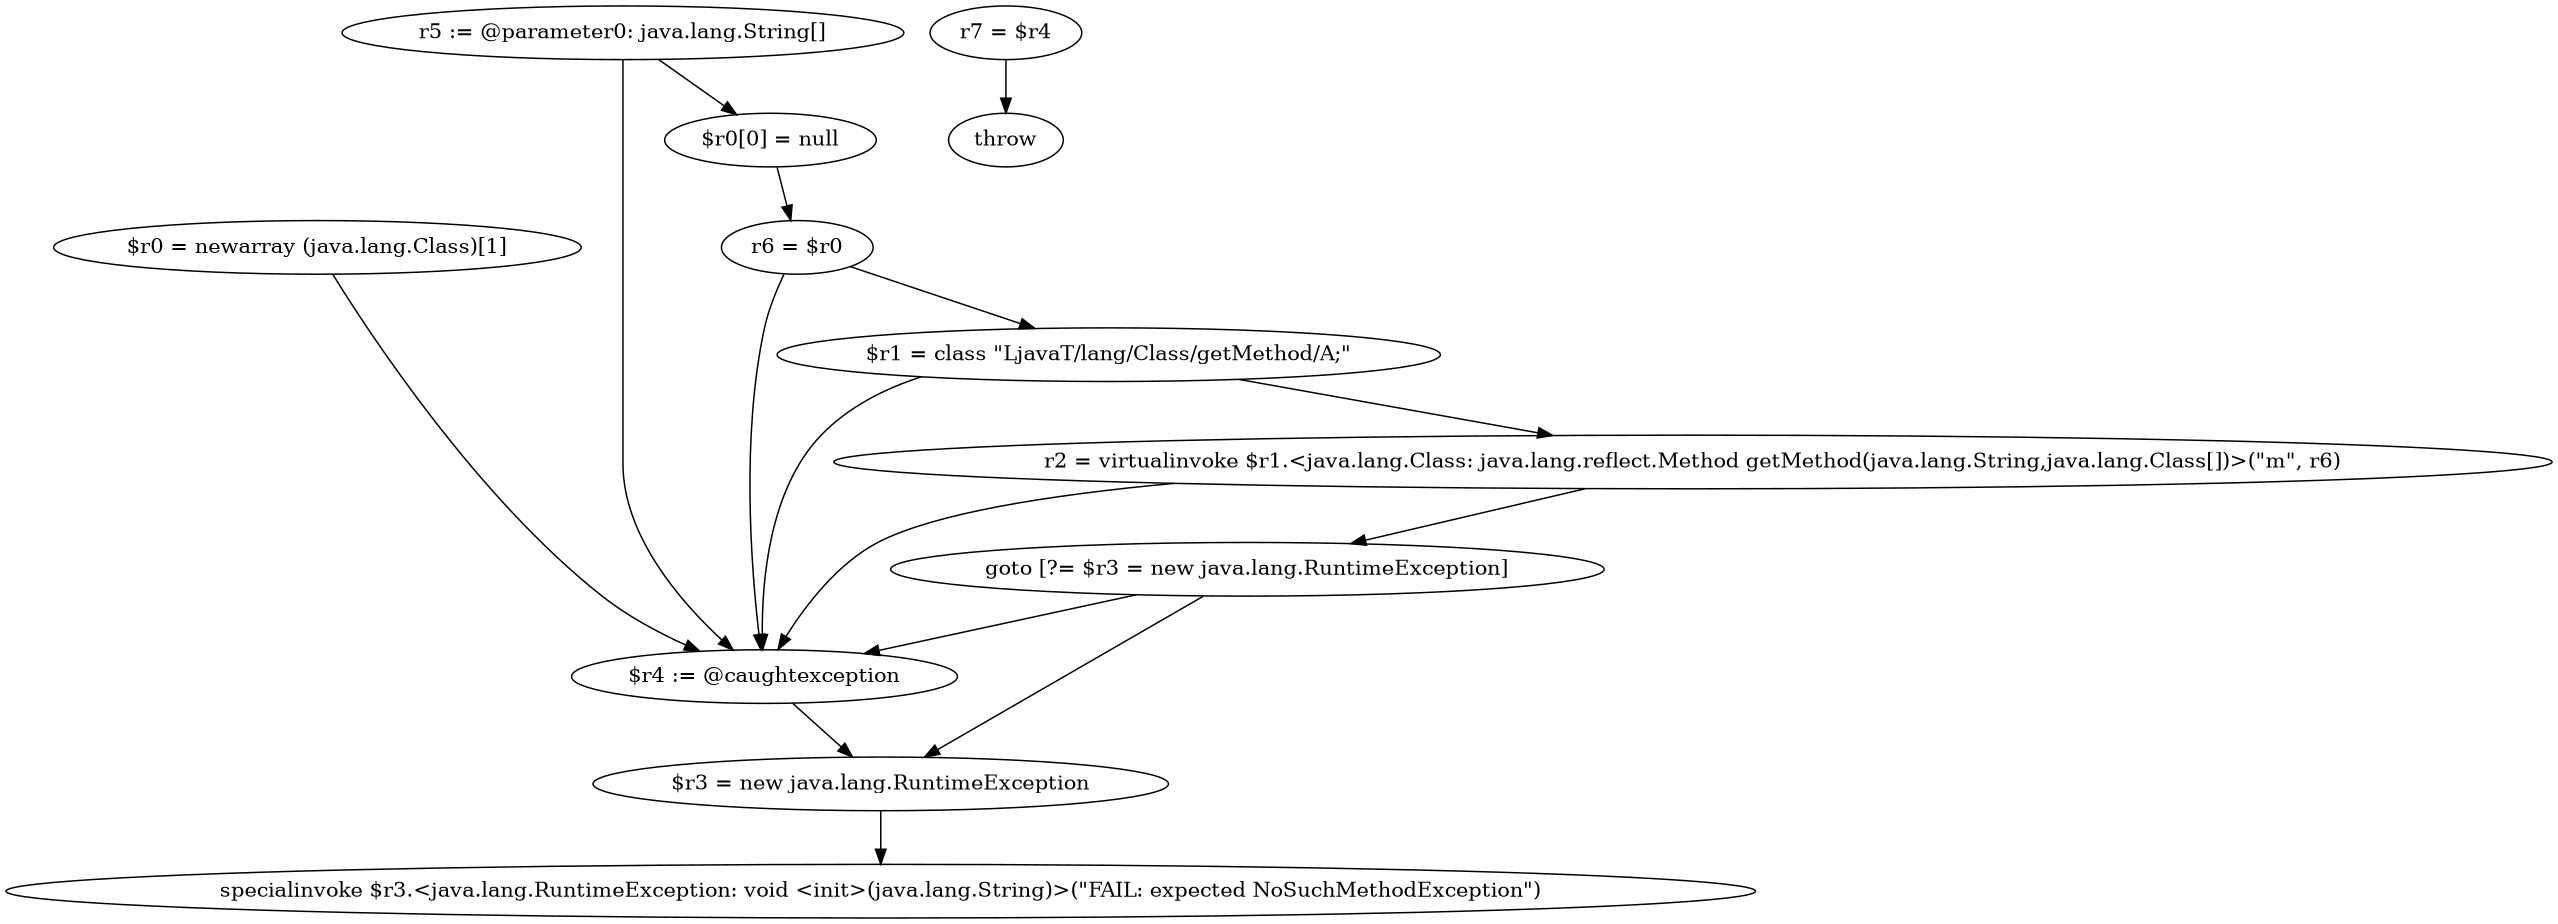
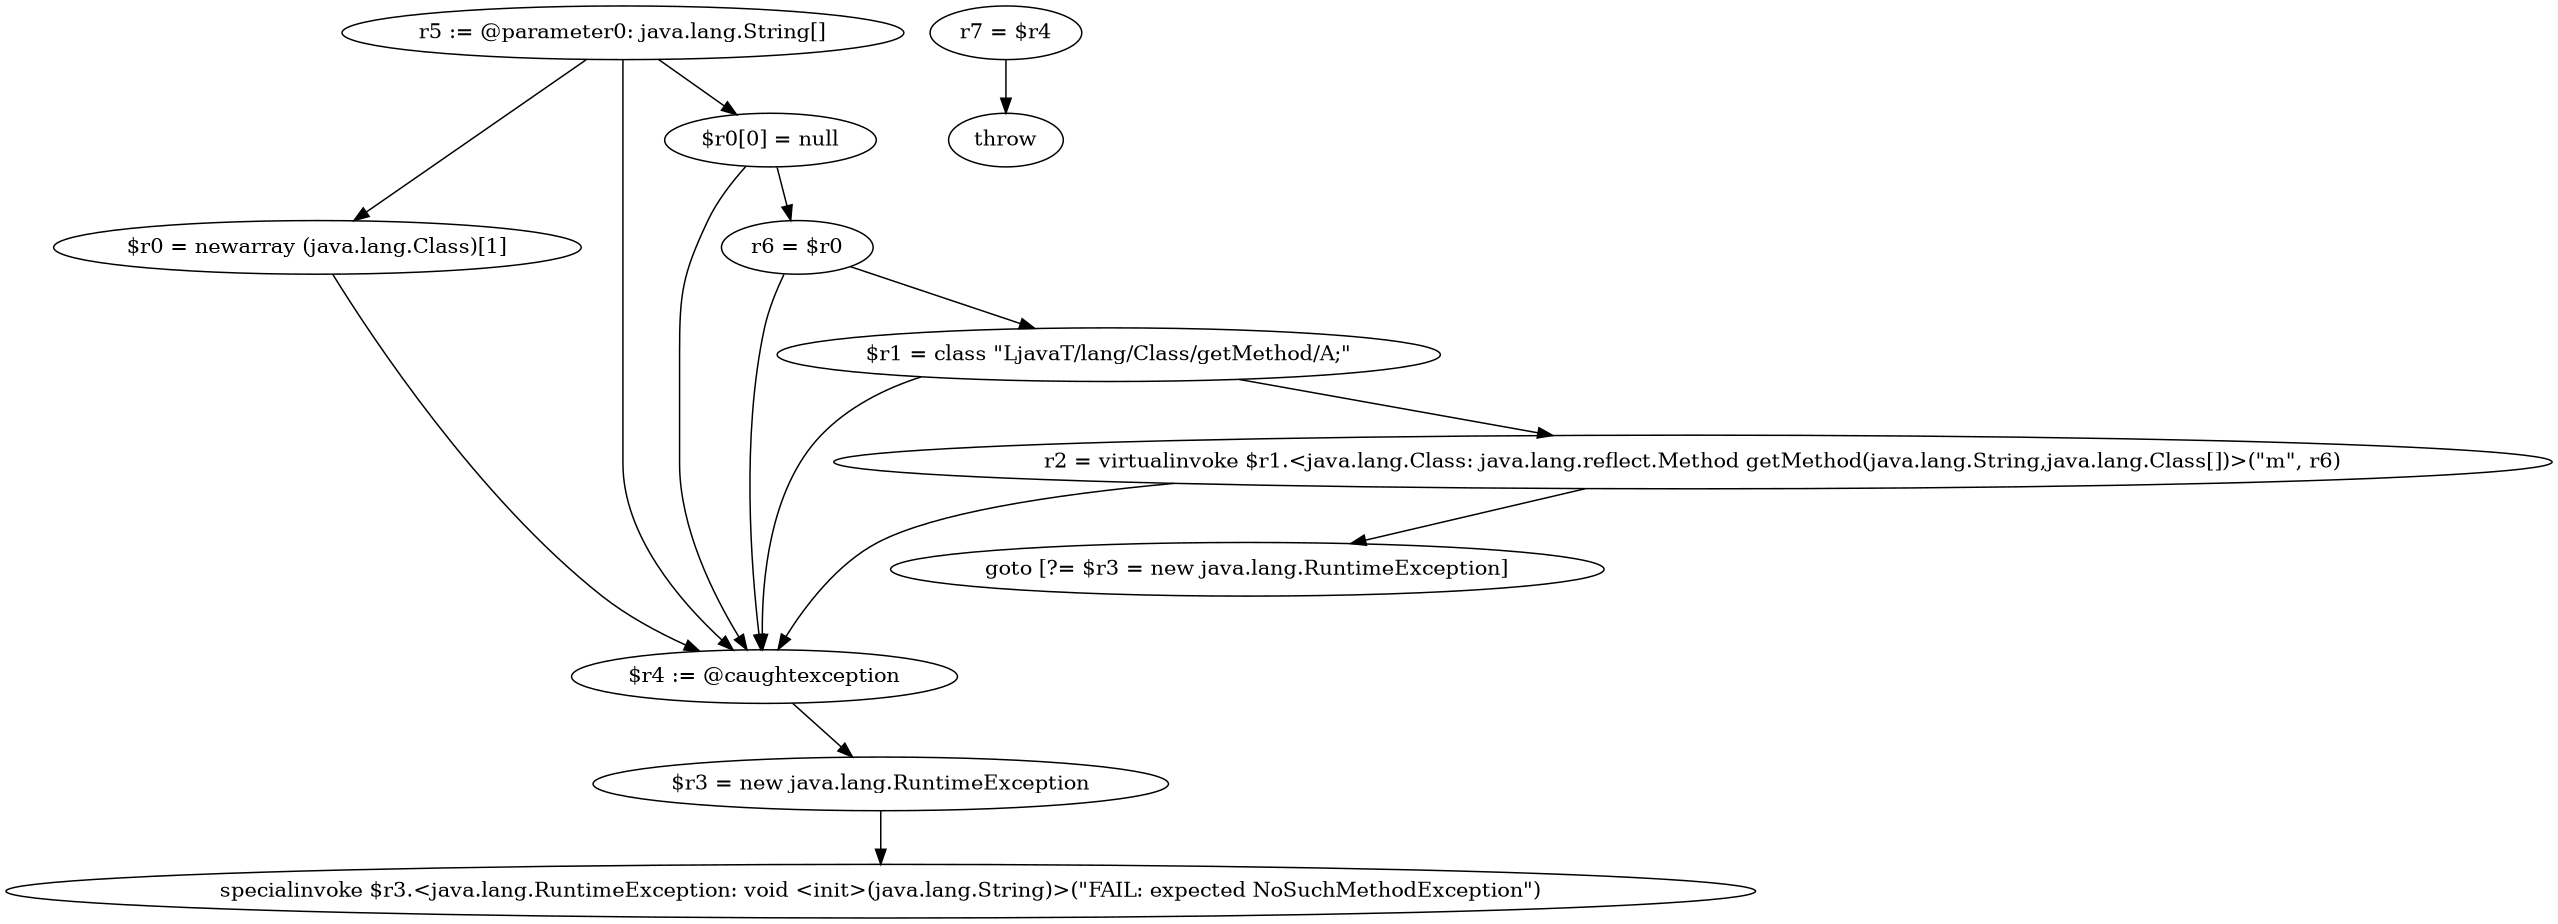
  digraph {
    "r5 := @parameter0: java.lang.String[]"
    "$r0 = newarray (java.lang.Class)[1]"
    "$r4 := @caughtexception"
    "$r0[0] = null"
    "$r3 = new java.lang.RuntimeException"
    "r6 = $r0"
    "$r1 = class \"LjavaT/lang/Class/getMethod/A;\""
    "r2 = virtualinvoke $r1.<java.lang.Class: java.lang.reflect.Method getMethod(java.lang.String,java.lang.Class[])>(\"m\", r6)"
    "goto [?= $r3 = new java.lang.RuntimeException]"
    "specialinvoke $r3.<java.lang.RuntimeException: void <init>(java.lang.String)>(\"FAIL: expected NoSuchMethodException\")"
    n11 [label=throw]
    "r7 = $r4"
+   "r5 := @parameter0: java.lang.String[]" -> "$r0 = newarray (java.lang.Class)[1]"
    "r5 := @parameter0: java.lang.String[]" -> "$r4 := @caughtexception"
    "r5 := @parameter0: java.lang.String[]" -> "$r0[0] = null"
    "$r0 = newarray (java.lang.Class)[1]" -> "$r4 := @caughtexception"
    "$r4 := @caughtexception" -> "$r3 = new java.lang.RuntimeException"
-   "goto [?= $r3 = new java.lang.RuntimeException]" -> "$r4 := @caughtexception"
+   "$r0[0] = null" -> "$r4 := @caughtexception"
    "$r0[0] = null" -> "r6 = $r0"
    "$r3 = new java.lang.RuntimeException" -> "specialinvoke $r3.<java.lang.RuntimeException: void <init>(java.lang.String)>(\"FAIL: expected NoSuchMethodException\")"
    "r6 = $r0" -> "$r4 := @caughtexception"
    "r6 = $r0" -> "$r1 = class \"LjavaT/lang/Class/getMethod/A;\""
    "$r1 = class \"LjavaT/lang/Class/getMethod/A;\"" -> "$r4 := @caughtexception"
    "$r1 = class \"LjavaT/lang/Class/getMethod/A;\"" -> "r2 = virtualinvoke $r1.<java.lang.Class: java.lang.reflect.Method getMethod(java.lang.String,java.lang.Class[])>(\"m\", r6)"
    "r2 = virtualinvoke $r1.<java.lang.Class: java.lang.reflect.Method getMethod(java.lang.String,java.lang.Class[])>(\"m\", r6)" -> "$r4 := @caughtexception"
    "r2 = virtualinvoke $r1.<java.lang.Class: java.lang.reflect.Method getMethod(java.lang.String,java.lang.Class[])>(\"m\", r6)" -> "goto [?= $r3 = new java.lang.RuntimeException]"
-   "goto [?= $r3 = new java.lang.RuntimeException]" -> "$r3 = new java.lang.RuntimeException"
    "r7 = $r4" -> n11
  }
